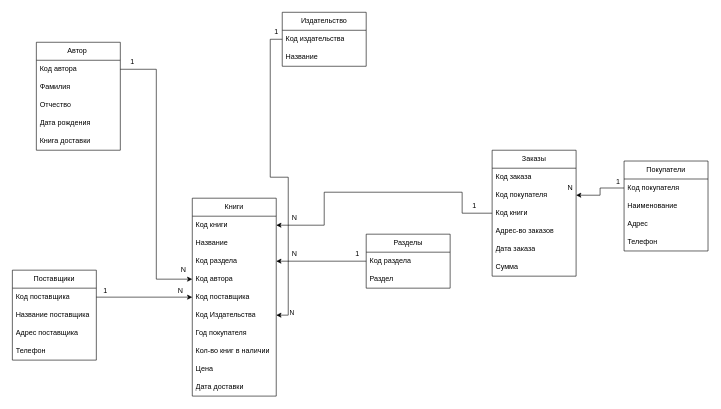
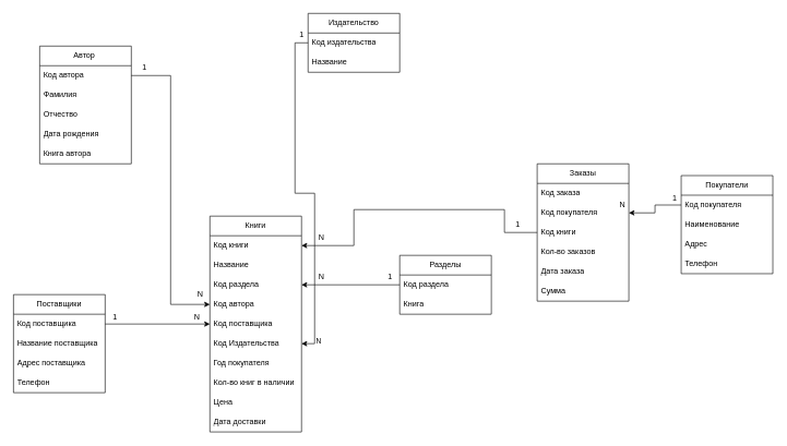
  <mxCell id="0" />
  <mxCell id="1" parent="0" />
  <mxCell id="2" value="Автор&amp;nbsp;" style="swimlane;fontStyle=0;childLayout=stackLayout;horizontal=1;startSize=30;horizontalStack=0;resizeParent=1;resizeParentMax=0;resizeLast=0;collapsible=1;marginBottom=0;whiteSpace=wrap;html=1;" vertex="1" parent="1"><mxGeometry x="60" y="70" width="140" height="180" as="geometry" /></mxCell>
  <mxCell id="3" value="Код автора" style="text;strokeColor=none;fillColor=none;align=left;verticalAlign=middle;spacingLeft=4;spacingRight=4;overflow=hidden;points=[[0,0.5],[1,0.5]];portConstraint=eastwest;rotatable=0;whiteSpace=wrap;html=1;" vertex="1" parent="2"><mxGeometry y="30" width="140" height="30" as="geometry" /></mxCell>
  <mxCell id="4" value="Фамилия" style="text;strokeColor=none;fillColor=none;align=left;verticalAlign=middle;spacingLeft=4;spacingRight=4;overflow=hidden;points=[[0,0.5],[1,0.5]];portConstraint=eastwest;rotatable=0;whiteSpace=wrap;html=1;" vertex="1" parent="2"><mxGeometry y="60" width="140" height="30" as="geometry" /></mxCell>
  <mxCell id="5" value="Отчество" style="text;strokeColor=none;fillColor=none;align=left;verticalAlign=middle;spacingLeft=4;spacingRight=4;overflow=hidden;points=[[0,0.5],[1,0.5]];portConstraint=eastwest;rotatable=0;whiteSpace=wrap;html=1;" vertex="1" parent="2"><mxGeometry y="90" width="140" height="30" as="geometry" /></mxCell>
  <mxCell id="6" value="Дата рождения" style="text;strokeColor=none;fillColor=none;align=left;verticalAlign=middle;spacingLeft=4;spacingRight=4;overflow=hidden;points=[[0,0.5],[1,0.5]];portConstraint=eastwest;rotatable=0;whiteSpace=wrap;html=1;" vertex="1" parent="2"><mxGeometry y="120" width="140" height="30" as="geometry" /></mxCell>
- <mxCell id="7" value="Книга доставки" style="text;strokeColor=none;fillColor=none;align=left;verticalAlign=middle;spacingLeft=4;spacingRight=4;overflow=hidden;points=[[0,0.5],[1,0.5]];portConstraint=eastwest;rotatable=0;whiteSpace=wrap;html=1;" vertex="1" parent="2"><mxGeometry y="150" width="140" height="30" as="geometry" /></mxCell>
+ <mxCell id="7" value="Книга автора" style="text;strokeColor=none;fillColor=none;align=left;verticalAlign=middle;spacingLeft=4;spacingRight=4;overflow=hidden;points=[[0,0.5],[1,0.5]];portConstraint=eastwest;rotatable=0;whiteSpace=wrap;html=1;" vertex="1" parent="2"><mxGeometry y="150" width="140" height="30" as="geometry" /></mxCell>
  <mxCell id="8" value="Поставщики" style="swimlane;fontStyle=0;childLayout=stackLayout;horizontal=1;startSize=30;horizontalStack=0;resizeParent=1;resizeParentMax=0;resizeLast=0;collapsible=1;marginBottom=0;whiteSpace=wrap;html=1;" vertex="1" parent="1"><mxGeometry x="20" y="450" width="140" height="150" as="geometry" /></mxCell>
  <mxCell id="9" value="Код поставщика" style="text;strokeColor=none;fillColor=none;align=left;verticalAlign=middle;spacingLeft=4;spacingRight=4;overflow=hidden;points=[[0,0.5],[1,0.5]];portConstraint=eastwest;rotatable=0;whiteSpace=wrap;html=1;" vertex="1" parent="8"><mxGeometry y="30" width="140" height="30" as="geometry" /></mxCell>
  <mxCell id="10" value="Название поставщика" style="text;strokeColor=none;fillColor=none;align=left;verticalAlign=middle;spacingLeft=4;spacingRight=4;overflow=hidden;points=[[0,0.5],[1,0.5]];portConstraint=eastwest;rotatable=0;whiteSpace=wrap;html=1;" vertex="1" parent="8"><mxGeometry y="60" width="140" height="30" as="geometry" /></mxCell>
  <mxCell id="11" value="Адрес поставщика" style="text;strokeColor=none;fillColor=none;align=left;verticalAlign=middle;spacingLeft=4;spacingRight=4;overflow=hidden;points=[[0,0.5],[1,0.5]];portConstraint=eastwest;rotatable=0;whiteSpace=wrap;html=1;" vertex="1" parent="8"><mxGeometry y="90" width="140" height="30" as="geometry" /></mxCell>
  <mxCell id="12" value="Телефон" style="text;strokeColor=none;fillColor=none;align=left;verticalAlign=middle;spacingLeft=4;spacingRight=4;overflow=hidden;points=[[0,0.5],[1,0.5]];portConstraint=eastwest;rotatable=0;whiteSpace=wrap;html=1;" vertex="1" parent="8"><mxGeometry y="120" width="140" height="30" as="geometry" /></mxCell>
  <mxCell id="13" value="Книги" style="swimlane;fontStyle=0;childLayout=stackLayout;horizontal=1;startSize=30;horizontalStack=0;resizeParent=1;resizeParentMax=0;resizeLast=0;collapsible=1;marginBottom=0;whiteSpace=wrap;html=1;" vertex="1" parent="1"><mxGeometry x="320" y="330" width="140" height="330" as="geometry" /></mxCell>
  <mxCell id="14" value="Код книги" style="text;strokeColor=none;fillColor=none;align=left;verticalAlign=middle;spacingLeft=4;spacingRight=4;overflow=hidden;points=[[0,0.5],[1,0.5]];portConstraint=eastwest;rotatable=0;whiteSpace=wrap;html=1;" vertex="1" parent="13"><mxGeometry y="30" width="140" height="30" as="geometry" /></mxCell>
  <mxCell id="15" value="Название" style="text;strokeColor=none;fillColor=none;align=left;verticalAlign=middle;spacingLeft=4;spacingRight=4;overflow=hidden;points=[[0,0.5],[1,0.5]];portConstraint=eastwest;rotatable=0;whiteSpace=wrap;html=1;" vertex="1" parent="13"><mxGeometry y="60" width="140" height="30" as="geometry" /></mxCell>
  <mxCell id="16" value="Код раздела" style="text;strokeColor=none;fillColor=none;align=left;verticalAlign=middle;spacingLeft=4;spacingRight=4;overflow=hidden;points=[[0,0.5],[1,0.5]];portConstraint=eastwest;rotatable=0;whiteSpace=wrap;html=1;" vertex="1" parent="13"><mxGeometry y="90" width="140" height="30" as="geometry" /></mxCell>
  <mxCell id="17" value="Код автора" style="text;strokeColor=none;fillColor=none;align=left;verticalAlign=middle;spacingLeft=4;spacingRight=4;overflow=hidden;points=[[0,0.5],[1,0.5]];portConstraint=eastwest;rotatable=0;whiteSpace=wrap;html=1;" vertex="1" parent="13"><mxGeometry y="120" width="140" height="30" as="geometry" /></mxCell>
  <mxCell id="18" value="Код поставщика" style="text;strokeColor=none;fillColor=none;align=left;verticalAlign=middle;spacingLeft=4;spacingRight=4;overflow=hidden;points=[[0,0.5],[1,0.5]];portConstraint=eastwest;rotatable=0;whiteSpace=wrap;html=1;" vertex="1" parent="13"><mxGeometry y="150" width="140" height="30" as="geometry" /></mxCell>
  <mxCell id="19" value="Код Издательства" style="text;strokeColor=none;fillColor=none;align=left;verticalAlign=middle;spacingLeft=4;spacingRight=4;overflow=hidden;points=[[0,0.5],[1,0.5]];portConstraint=eastwest;rotatable=0;whiteSpace=wrap;html=1;" vertex="1" parent="13"><mxGeometry y="180" width="140" height="30" as="geometry" /></mxCell>
  <mxCell id="20" value="Год покупателя" style="text;strokeColor=none;fillColor=none;align=left;verticalAlign=middle;spacingLeft=4;spacingRight=4;overflow=hidden;points=[[0,0.5],[1,0.5]];portConstraint=eastwest;rotatable=0;whiteSpace=wrap;html=1;" vertex="1" parent="13"><mxGeometry y="210" width="140" height="30" as="geometry" /></mxCell>
  <mxCell id="21" value="Кол-во книг в наличии" style="text;strokeColor=none;fillColor=none;align=left;verticalAlign=middle;spacingLeft=4;spacingRight=4;overflow=hidden;points=[[0,0.5],[1,0.5]];portConstraint=eastwest;rotatable=0;whiteSpace=wrap;html=1;" vertex="1" parent="13"><mxGeometry y="240" width="140" height="30" as="geometry" /></mxCell>
  <mxCell id="22" value="Цена" style="text;strokeColor=none;fillColor=none;align=left;verticalAlign=middle;spacingLeft=4;spacingRight=4;overflow=hidden;points=[[0,0.5],[1,0.5]];portConstraint=eastwest;rotatable=0;whiteSpace=wrap;html=1;" vertex="1" parent="13"><mxGeometry y="270" width="140" height="30" as="geometry" /></mxCell>
  <mxCell id="23" value="Дата доставки" style="text;strokeColor=none;fillColor=none;align=left;verticalAlign=middle;spacingLeft=4;spacingRight=4;overflow=hidden;points=[[0,0.5],[1,0.5]];portConstraint=eastwest;rotatable=0;whiteSpace=wrap;html=1;" vertex="1" parent="13"><mxGeometry y="300" width="140" height="30" as="geometry" /></mxCell>
  <mxCell id="24" value="Издательство" style="swimlane;fontStyle=0;childLayout=stackLayout;horizontal=1;startSize=30;horizontalStack=0;resizeParent=1;resizeParentMax=0;resizeLast=0;collapsible=1;marginBottom=0;whiteSpace=wrap;html=1;" vertex="1" parent="1"><mxGeometry x="470" y="20" width="140" height="90" as="geometry" /></mxCell>
  <mxCell id="25" value="Код издательства" style="text;strokeColor=none;fillColor=none;align=left;verticalAlign=middle;spacingLeft=4;spacingRight=4;overflow=hidden;points=[[0,0.5],[1,0.5]];portConstraint=eastwest;rotatable=0;whiteSpace=wrap;html=1;" vertex="1" parent="24"><mxGeometry y="30" width="140" height="30" as="geometry" /></mxCell>
  <mxCell id="26" value="Название" style="text;strokeColor=none;fillColor=none;align=left;verticalAlign=middle;spacingLeft=4;spacingRight=4;overflow=hidden;points=[[0,0.5],[1,0.5]];portConstraint=eastwest;rotatable=0;whiteSpace=wrap;html=1;" vertex="1" parent="24"><mxGeometry y="60" width="140" height="30" as="geometry" /></mxCell>
  <mxCell id="27" value="Разделы" style="swimlane;fontStyle=0;childLayout=stackLayout;horizontal=1;startSize=30;horizontalStack=0;resizeParent=1;resizeParentMax=0;resizeLast=0;collapsible=1;marginBottom=0;whiteSpace=wrap;html=1;" vertex="1" parent="1"><mxGeometry x="610" y="390" width="140" height="90" as="geometry" /></mxCell>
  <mxCell id="28" value="Код раздела" style="text;strokeColor=none;fillColor=none;align=left;verticalAlign=middle;spacingLeft=4;spacingRight=4;overflow=hidden;points=[[0,0.5],[1,0.5]];portConstraint=eastwest;rotatable=0;whiteSpace=wrap;html=1;" vertex="1" parent="27"><mxGeometry y="30" width="140" height="30" as="geometry" /></mxCell>
- <mxCell id="29" value="Раздел" style="text;strokeColor=none;fillColor=none;align=left;verticalAlign=middle;spacingLeft=4;spacingRight=4;overflow=hidden;points=[[0,0.5],[1,0.5]];portConstraint=eastwest;rotatable=0;whiteSpace=wrap;html=1;" vertex="1" parent="27"><mxGeometry y="60" width="140" height="30" as="geometry" /></mxCell>
+ <mxCell id="29" value="Книга" style="text;strokeColor=none;fillColor=none;align=left;verticalAlign=middle;spacingLeft=4;spacingRight=4;overflow=hidden;points=[[0,0.5],[1,0.5]];portConstraint=eastwest;rotatable=0;whiteSpace=wrap;html=1;" vertex="1" parent="27"><mxGeometry y="60" width="140" height="30" as="geometry" /></mxCell>
  <mxCell id="30" value="Заказы" style="swimlane;fontStyle=0;childLayout=stackLayout;horizontal=1;startSize=30;horizontalStack=0;resizeParent=1;resizeParentMax=0;resizeLast=0;collapsible=1;marginBottom=0;whiteSpace=wrap;html=1;" vertex="1" parent="1"><mxGeometry x="820" y="250" width="140" height="210" as="geometry" /></mxCell>
  <mxCell id="31" value="Код заказа" style="text;strokeColor=none;fillColor=none;align=left;verticalAlign=middle;spacingLeft=4;spacingRight=4;overflow=hidden;points=[[0,0.5],[1,0.5]];portConstraint=eastwest;rotatable=0;whiteSpace=wrap;html=1;" vertex="1" parent="30"><mxGeometry y="30" width="140" height="30" as="geometry" /></mxCell>
  <mxCell id="32" value="Код покупателя" style="text;strokeColor=none;fillColor=none;align=left;verticalAlign=middle;spacingLeft=4;spacingRight=4;overflow=hidden;points=[[0,0.5],[1,0.5]];portConstraint=eastwest;rotatable=0;whiteSpace=wrap;html=1;" vertex="1" parent="30"><mxGeometry y="60" width="140" height="30" as="geometry" /></mxCell>
  <mxCell id="33" value="Код книги" style="text;strokeColor=none;fillColor=none;align=left;verticalAlign=middle;spacingLeft=4;spacingRight=4;overflow=hidden;points=[[0,0.5],[1,0.5]];portConstraint=eastwest;rotatable=0;whiteSpace=wrap;html=1;" vertex="1" parent="30"><mxGeometry y="90" width="140" height="30" as="geometry" /></mxCell>
- <mxCell id="34" value="Адрес-во заказов" style="text;strokeColor=none;fillColor=none;align=left;verticalAlign=middle;spacingLeft=4;spacingRight=4;overflow=hidden;points=[[0,0.5],[1,0.5]];portConstraint=eastwest;rotatable=0;whiteSpace=wrap;html=1;" vertex="1" parent="30"><mxGeometry y="120" width="140" height="30" as="geometry" /></mxCell>
+ <mxCell id="34" value="Кол-во заказов" style="text;strokeColor=none;fillColor=none;align=left;verticalAlign=middle;spacingLeft=4;spacingRight=4;overflow=hidden;points=[[0,0.5],[1,0.5]];portConstraint=eastwest;rotatable=0;whiteSpace=wrap;html=1;" vertex="1" parent="30"><mxGeometry y="120" width="140" height="30" as="geometry" /></mxCell>
  <mxCell id="35" value="Дата заказа" style="text;strokeColor=none;fillColor=none;align=left;verticalAlign=middle;spacingLeft=4;spacingRight=4;overflow=hidden;points=[[0,0.5],[1,0.5]];portConstraint=eastwest;rotatable=0;whiteSpace=wrap;html=1;" vertex="1" parent="30"><mxGeometry y="150" width="140" height="30" as="geometry" /></mxCell>
  <mxCell id="36" value="Сумма" style="text;strokeColor=none;fillColor=none;align=left;verticalAlign=middle;spacingLeft=4;spacingRight=4;overflow=hidden;points=[[0,0.5],[1,0.5]];portConstraint=eastwest;rotatable=0;whiteSpace=wrap;html=1;" vertex="1" parent="30"><mxGeometry y="180" width="140" height="30" as="geometry" /></mxCell>
  <mxCell id="37" value="Покупатели" style="swimlane;fontStyle=0;childLayout=stackLayout;horizontal=1;startSize=30;horizontalStack=0;resizeParent=1;resizeParentMax=0;resizeLast=0;collapsible=1;marginBottom=0;whiteSpace=wrap;html=1;" vertex="1" parent="1"><mxGeometry x="1040" y="268" width="140" height="150" as="geometry" /></mxCell>
  <mxCell id="38" value="Код покупателя" style="text;strokeColor=none;fillColor=none;align=left;verticalAlign=middle;spacingLeft=4;spacingRight=4;overflow=hidden;points=[[0,0.5],[1,0.5]];portConstraint=eastwest;rotatable=0;whiteSpace=wrap;html=1;" vertex="1" parent="37"><mxGeometry y="30" width="140" height="30" as="geometry" /></mxCell>
  <mxCell id="39" value="Наименование" style="text;strokeColor=none;fillColor=none;align=left;verticalAlign=middle;spacingLeft=4;spacingRight=4;overflow=hidden;points=[[0,0.5],[1,0.5]];portConstraint=eastwest;rotatable=0;whiteSpace=wrap;html=1;" vertex="1" parent="37"><mxGeometry y="60" width="140" height="30" as="geometry" /></mxCell>
  <mxCell id="40" value="Адрес" style="text;strokeColor=none;fillColor=none;align=left;verticalAlign=middle;spacingLeft=4;spacingRight=4;overflow=hidden;points=[[0,0.5],[1,0.5]];portConstraint=eastwest;rotatable=0;whiteSpace=wrap;html=1;" vertex="1" parent="37"><mxGeometry y="90" width="140" height="30" as="geometry" /></mxCell>
  <mxCell id="41" value="Телефон" style="text;strokeColor=none;fillColor=none;align=left;verticalAlign=middle;spacingLeft=4;spacingRight=4;overflow=hidden;points=[[0,0.5],[1,0.5]];portConstraint=eastwest;rotatable=0;whiteSpace=wrap;html=1;" vertex="1" parent="37"><mxGeometry y="120" width="140" height="30" as="geometry" /></mxCell>
  <mxCell id="42" style="edgeStyle=orthogonalEdgeStyle;rounded=0;orthogonalLoop=1;jettySize=auto;html=1;entryX=0;entryY=0.5;entryDx=0;entryDy=0;" edge="1" parent="1" source="3" target="17"><mxGeometry relative="1" as="geometry" /></mxCell>
  <mxCell id="43" value="1" style="text;html=1;align=center;verticalAlign=middle;resizable=0;points=[];autosize=1;strokeColor=none;fillColor=none;" vertex="1" parent="1"><mxGeometry x="205" y="88" width="30" height="30" as="geometry" /></mxCell>
  <mxCell id="44" value="N" style="text;html=1;align=center;verticalAlign=middle;resizable=0;points=[];autosize=1;strokeColor=none;fillColor=none;" vertex="1" parent="1"><mxGeometry x="290" y="435" width="30" height="30" as="geometry" /></mxCell>
  <mxCell id="45" style="edgeStyle=orthogonalEdgeStyle;rounded=0;orthogonalLoop=1;jettySize=auto;html=1;entryX=0;entryY=0.5;entryDx=0;entryDy=0;" edge="1" parent="1" source="9" target="18"><mxGeometry relative="1" as="geometry" /></mxCell>
  <mxCell id="46" value="1" style="text;html=1;align=center;verticalAlign=middle;resizable=0;points=[];autosize=1;strokeColor=none;fillColor=none;" vertex="1" parent="1"><mxGeometry x="160" y="470" width="30" height="30" as="geometry" /></mxCell>
  <mxCell id="47" value="N" style="text;html=1;align=center;verticalAlign=middle;resizable=0;points=[];autosize=1;strokeColor=none;fillColor=none;" vertex="1" parent="1"><mxGeometry x="285" y="470" width="30" height="30" as="geometry" /></mxCell>
  <mxCell id="48" style="edgeStyle=orthogonalEdgeStyle;rounded=0;orthogonalLoop=1;jettySize=auto;html=1;entryX=1;entryY=0.5;entryDx=0;entryDy=0;" edge="1" parent="1" source="25" target="19"><mxGeometry relative="1" as="geometry" /></mxCell>
  <mxCell id="49" value="N" style="edgeLabel;html=1;align=center;verticalAlign=middle;resizable=0;points=[];" vertex="1" connectable="0" parent="48"><mxGeometry x="0.906" y="5" relative="1" as="geometry"><mxPoint as="offset" /></mxGeometry></mxCell>
  <mxCell id="50" value="1" style="text;html=1;align=center;verticalAlign=middle;resizable=0;points=[];autosize=1;strokeColor=none;fillColor=none;" vertex="1" parent="1"><mxGeometry x="445" y="38" width="30" height="30" as="geometry" /></mxCell>
  <mxCell id="51" style="edgeStyle=orthogonalEdgeStyle;rounded=0;orthogonalLoop=1;jettySize=auto;html=1;entryX=1;entryY=0.5;entryDx=0;entryDy=0;" edge="1" parent="1" source="28" target="16"><mxGeometry relative="1" as="geometry" /></mxCell>
  <mxCell id="52" value="1" style="text;html=1;align=center;verticalAlign=middle;resizable=0;points=[];autosize=1;strokeColor=none;fillColor=none;" vertex="1" parent="1"><mxGeometry x="580" y="408" width="30" height="30" as="geometry" /></mxCell>
  <mxCell id="53" value="N" style="text;html=1;align=center;verticalAlign=middle;resizable=0;points=[];autosize=1;strokeColor=none;fillColor=none;" vertex="1" parent="1"><mxGeometry x="475" y="408" width="30" height="30" as="geometry" /></mxCell>
  <mxCell id="54" style="edgeStyle=orthogonalEdgeStyle;rounded=0;orthogonalLoop=1;jettySize=auto;html=1;entryX=1;entryY=0.5;entryDx=0;entryDy=0;" edge="1" parent="1" source="33" target="14"><mxGeometry relative="1" as="geometry"><Array as="points"><mxPoint x="770" y="355" /><mxPoint x="770" y="320" /><mxPoint x="540" y="320" /><mxPoint x="540" y="375" /></Array></mxGeometry></mxCell>
  <mxCell id="55" value="N&lt;br&gt;" style="text;html=1;align=center;verticalAlign=middle;resizable=0;points=[];autosize=1;strokeColor=none;fillColor=none;" vertex="1" parent="1"><mxGeometry x="475" y="348" width="30" height="30" as="geometry" /></mxCell>
  <mxCell id="56" value="1" style="text;html=1;align=center;verticalAlign=middle;resizable=0;points=[];autosize=1;strokeColor=none;fillColor=none;" vertex="1" parent="1"><mxGeometry x="775" y="328" width="30" height="30" as="geometry" /></mxCell>
  <mxCell id="57" style="edgeStyle=orthogonalEdgeStyle;rounded=0;orthogonalLoop=1;jettySize=auto;html=1;exitX=0;exitY=0.5;exitDx=0;exitDy=0;entryX=1;entryY=0.5;entryDx=0;entryDy=0;" edge="1" parent="1" source="38" target="32"><mxGeometry relative="1" as="geometry" /></mxCell>
  <mxCell id="58" value="N" style="text;html=1;align=center;verticalAlign=middle;resizable=0;points=[];autosize=1;strokeColor=none;fillColor=none;" vertex="1" parent="1"><mxGeometry x="935" y="298" width="30" height="30" as="geometry" /></mxCell>
  <mxCell id="59" value="1" style="text;html=1;align=center;verticalAlign=middle;resizable=0;points=[];autosize=1;strokeColor=none;fillColor=none;" vertex="1" parent="1"><mxGeometry x="1015" y="288" width="30" height="30" as="geometry" /></mxCell>
